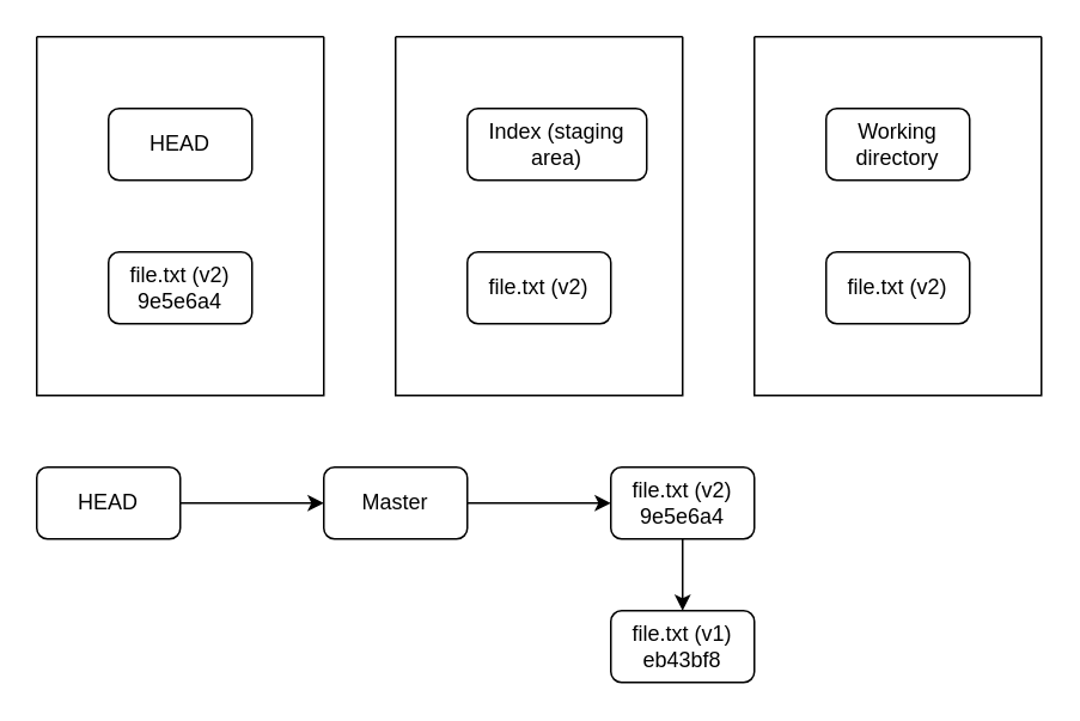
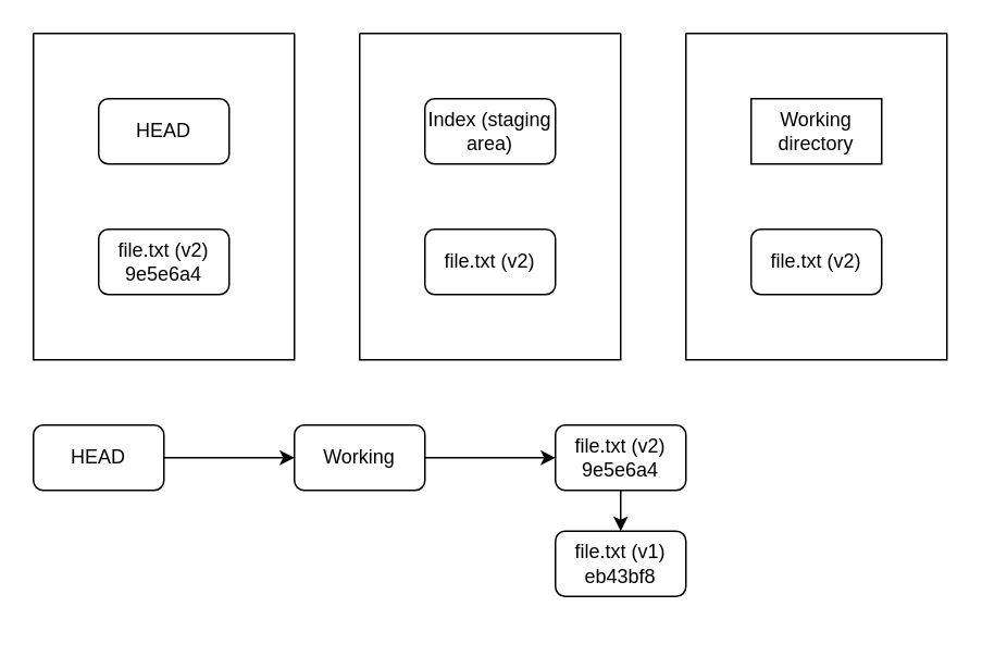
  <mxCell id="0" />
  <mxCell id="1" parent="0" />
  <mxCell id="2" value="HEAD" style="rounded=1;whiteSpace=wrap;html=1;" parent="1" vertex="1"><mxGeometry x="60" y="60" width="80" height="40" as="geometry" /></mxCell>
  <mxCell id="3" value="" style="swimlane;startSize=0;" parent="1" vertex="1"><mxGeometry x="20" y="20" width="160" height="200" as="geometry" /></mxCell>
  <mxCell id="4" value="file.txt (v2)&lt;div&gt;9e5e6a4&lt;/div&gt;" style="rounded=1;whiteSpace=wrap;html=1;" parent="3" vertex="1"><mxGeometry x="40" y="120" width="80" height="40" as="geometry" /></mxCell>
  <mxCell id="5" value="" style="swimlane;startSize=0;" parent="1" vertex="1"><mxGeometry x="220" y="20" width="160" height="200" as="geometry" /></mxCell>
- <mxCell id="6" value="Index (staging area)" style="rounded=1;whiteSpace=wrap;html=1;" parent="5" vertex="1"><mxGeometry x="40" y="40" width="100" height="40" as="geometry" /></mxCell>
+ <mxCell id="6" value="Index (staging area)" style="rounded=1;whiteSpace=wrap;html=1;" parent="5" vertex="1"><mxGeometry x="40" y="40" width="80" height="40" as="geometry" /></mxCell>
  <mxCell id="7" value="file.txt (v2)" style="rounded=1;whiteSpace=wrap;html=1;" parent="5" vertex="1"><mxGeometry x="40" y="120" width="80" height="40" as="geometry" /></mxCell>
  <mxCell id="8" value="" style="swimlane;startSize=0;" parent="1" vertex="1"><mxGeometry x="420" y="20" width="160" height="200" as="geometry" /></mxCell>
- <mxCell id="9" value="Working directory" style="rounded=1;whiteSpace=wrap;html=1;" parent="8" vertex="1"><mxGeometry x="40" y="40" width="80" height="40" as="geometry" /></mxCell>
+ <mxCell id="9" value="Working directory" style="whiteSpace=wrap;html=1;rounded=0;" parent="8" vertex="1"><mxGeometry x="40" y="40" width="80" height="40" as="geometry" /></mxCell>
  <mxCell id="10" value="file.txt (v2)" style="rounded=1;whiteSpace=wrap;html=1;" parent="8" vertex="1"><mxGeometry x="40" y="120" width="80" height="40" as="geometry" /></mxCell>
  <mxCell id="11" style="edgeStyle=orthogonalEdgeStyle;rounded=0;orthogonalLoop=1;jettySize=auto;html=1;exitX=1;exitY=0.5;exitDx=0;exitDy=0;" parent="1" source="12" target="14" edge="1"><mxGeometry relative="1" as="geometry" /></mxCell>
  <mxCell id="12" value="HEAD" style="rounded=1;whiteSpace=wrap;html=1;" parent="1" vertex="1"><mxGeometry x="20" y="260" width="80" height="40" as="geometry" /></mxCell>
  <mxCell id="13" style="edgeStyle=orthogonalEdgeStyle;rounded=0;orthogonalLoop=1;jettySize=auto;html=1;exitX=1;exitY=0.5;exitDx=0;exitDy=0;entryX=0;entryY=0.5;entryDx=0;entryDy=0;" parent="1" source="14" target="16" edge="1"><mxGeometry relative="1" as="geometry" /></mxCell>
- <mxCell id="14" value="Master" style="rounded=1;whiteSpace=wrap;html=1;" parent="1" vertex="1"><mxGeometry x="180" y="260" width="80" height="40" as="geometry" /></mxCell>
+ <mxCell id="14" value="Working" style="rounded=1;whiteSpace=wrap;html=1;" parent="1" vertex="1"><mxGeometry x="180" y="260" width="80" height="40" as="geometry" /></mxCell>
  <mxCell id="15" style="edgeStyle=orthogonalEdgeStyle;rounded=0;orthogonalLoop=1;jettySize=auto;html=1;exitX=0.5;exitY=1;exitDx=0;exitDy=0;entryX=0.5;entryY=0;entryDx=0;entryDy=0;" edge="1" parent="1" source="16" target="17"><mxGeometry relative="1" as="geometry" /></mxCell>
  <mxCell id="16" value="file.txt (v2)&lt;div&gt;9e5e6a4&lt;br&gt;&lt;/div&gt;" style="rounded=1;whiteSpace=wrap;html=1;" parent="1" vertex="1"><mxGeometry x="340" y="260" width="80" height="40" as="geometry" /></mxCell>
- <mxCell id="17" value="file.txt (v1)&lt;div&gt;eb43bf8&lt;/div&gt;" style="rounded=1;whiteSpace=wrap;html=1;" vertex="1" parent="1"><mxGeometry x="340" y="340" width="80" height="40" as="geometry" /></mxCell>
+ <mxCell id="17" value="file.txt (v1)&lt;div&gt;eb43bf8&lt;/div&gt;" style="rounded=1;whiteSpace=wrap;html=1;" vertex="1" parent="1"><mxGeometry x="340" y="325" width="80" height="40" as="geometry" /></mxCell>
